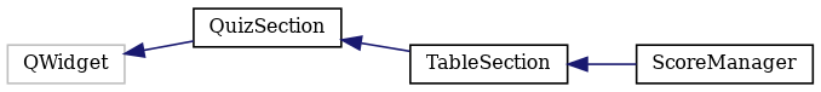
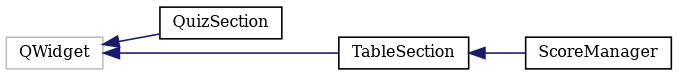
  digraph {
    fontname="DejaVu Serif"
    rankdir=LR
    node [color=black fillcolor=white fontname="DejaVu Serif" fontsize=10 shape=record style=filled]
    edge [color=midnightblue dir=back fontname="DejaVu Serif" fontsize=10 labelfontname=Helvetica labelfontsize=10 style=solid]
    n1 [color=grey75 height=0.2 label=QWidget width=0.4]
    n2 [height=0.2 label=QuizSection width=0.4]
    n3 [height=0.2 label=TableSection width=0.4]
    n4 [height=0.2 label=ScoreManager width=0.4]
    n1 -> n2
-   n2 -> n3
+   n1 -> n3
    n3 -> n4
  }
